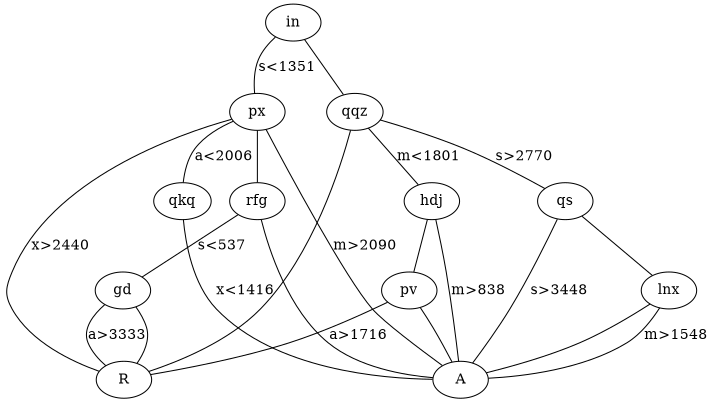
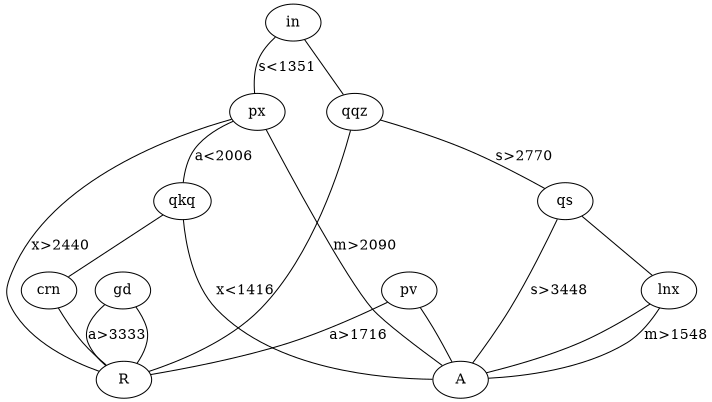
  graph {
    in
    px
    qqz
    qkq
-   rfg
    A
    R
    qs
-   hdj
+   crn
    gd
    lnx
    pv
    in -- px [label="s<1351"]
    in -- qqz
    px -- qkq [label="a<2006"]
-   px -- rfg
    px -- A [label="m>2090"]
    px -- R [label="x>2440"]
    qqz -- R
    qqz -- qs [label="s>2770"]
-   qqz -- hdj [label="m<1801"]
    qkq -- A [label="x<1416"]
-   rfg -- A
-   rfg -- gd [label="s<537"]
+   qkq -- crn
    qs -- A [label="s>3448"]
    qs -- lnx
-   hdj -- A [label="m>838"]
-   hdj -- pv
+   crn -- R
    gd -- R [label="a>3333"]
    gd -- R
    lnx -- A [label="m>1548"]
    lnx -- A
    pv -- A
    pv -- R [label="a>1716"]
  }
